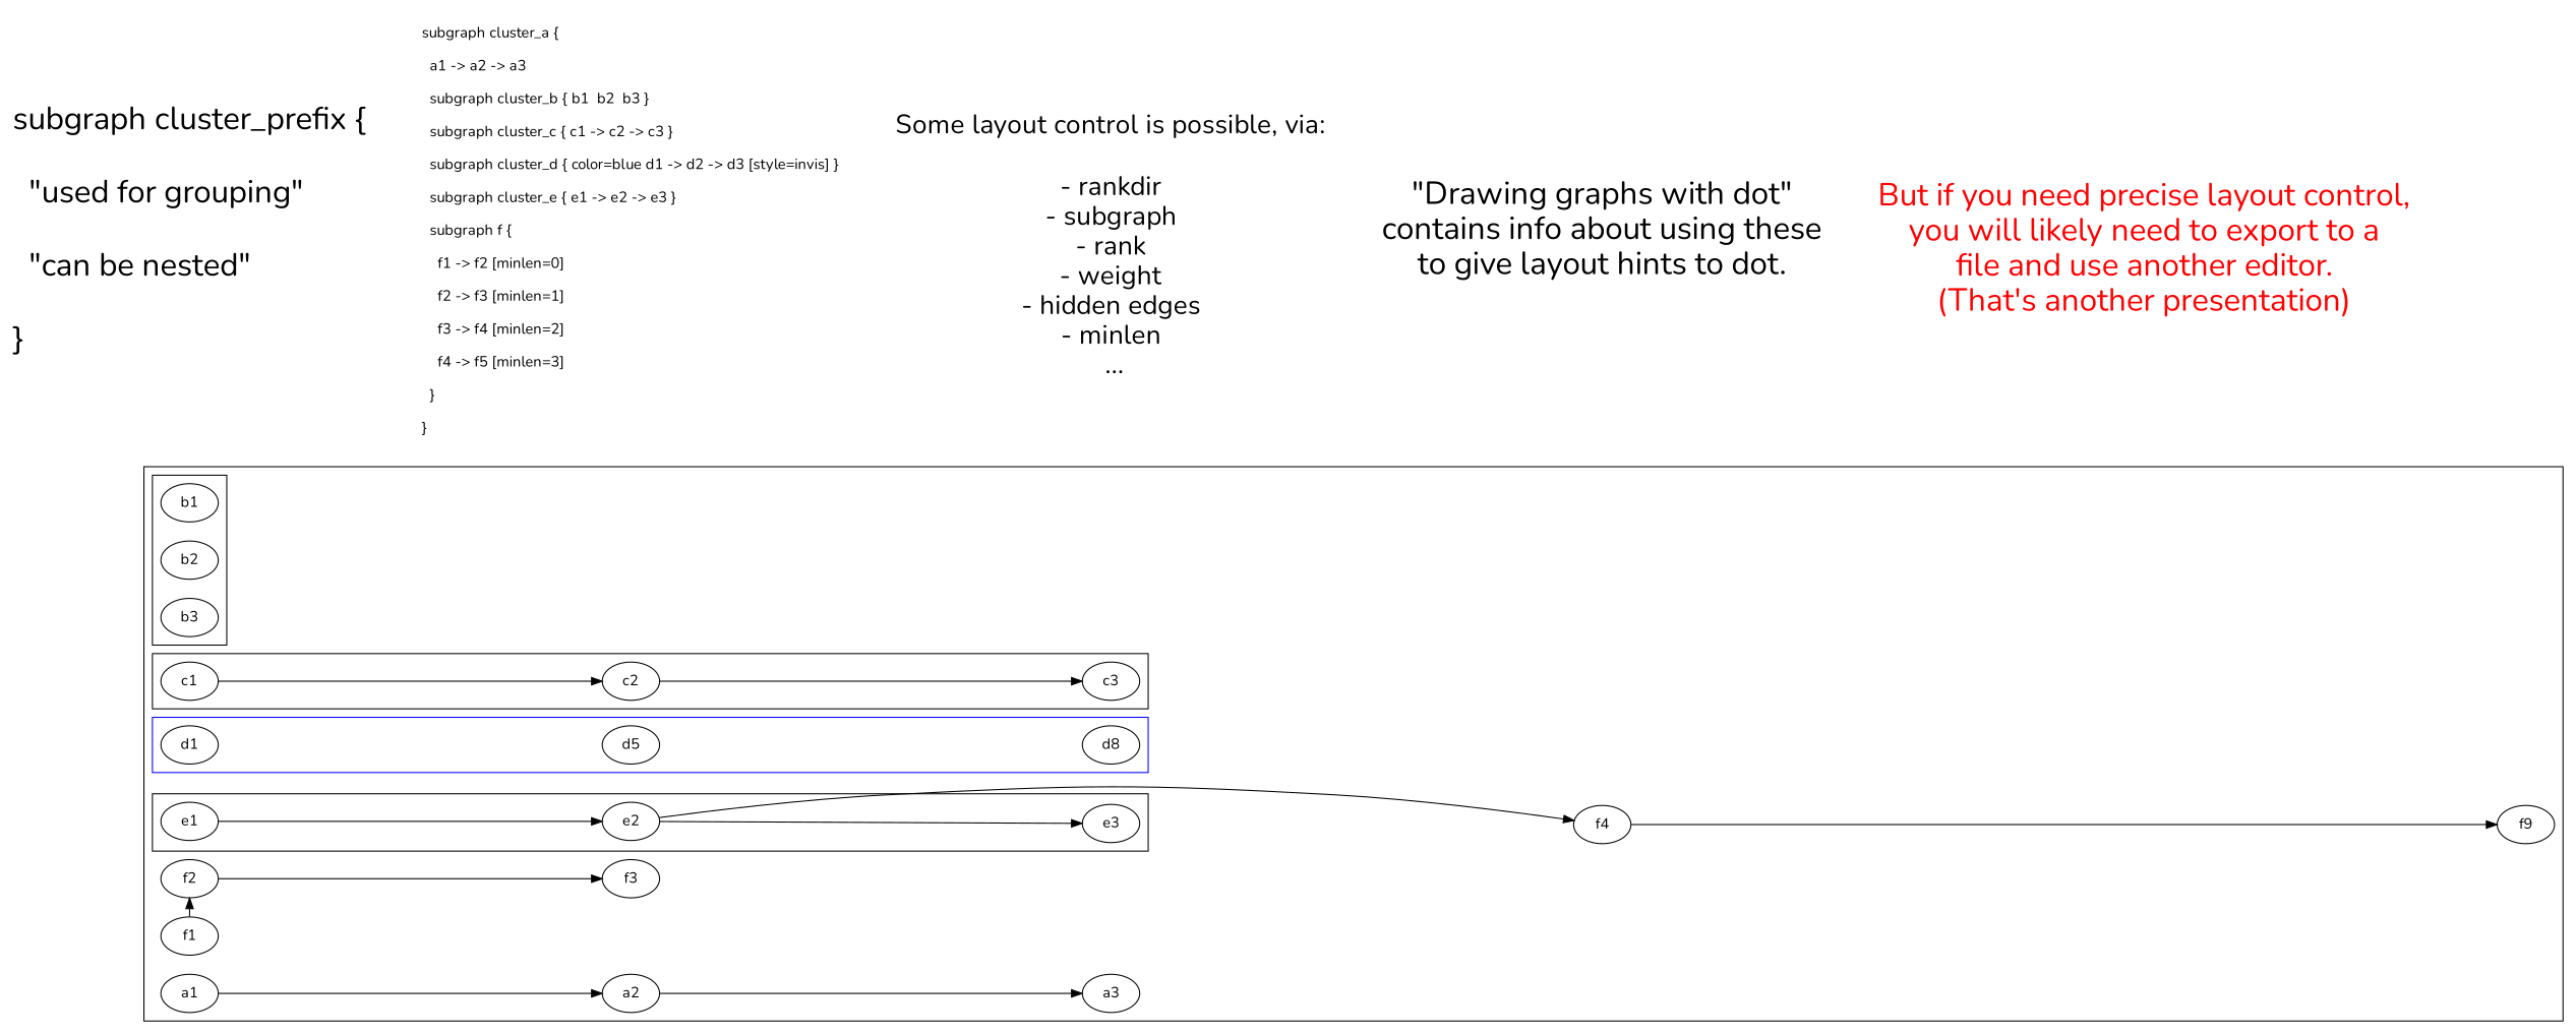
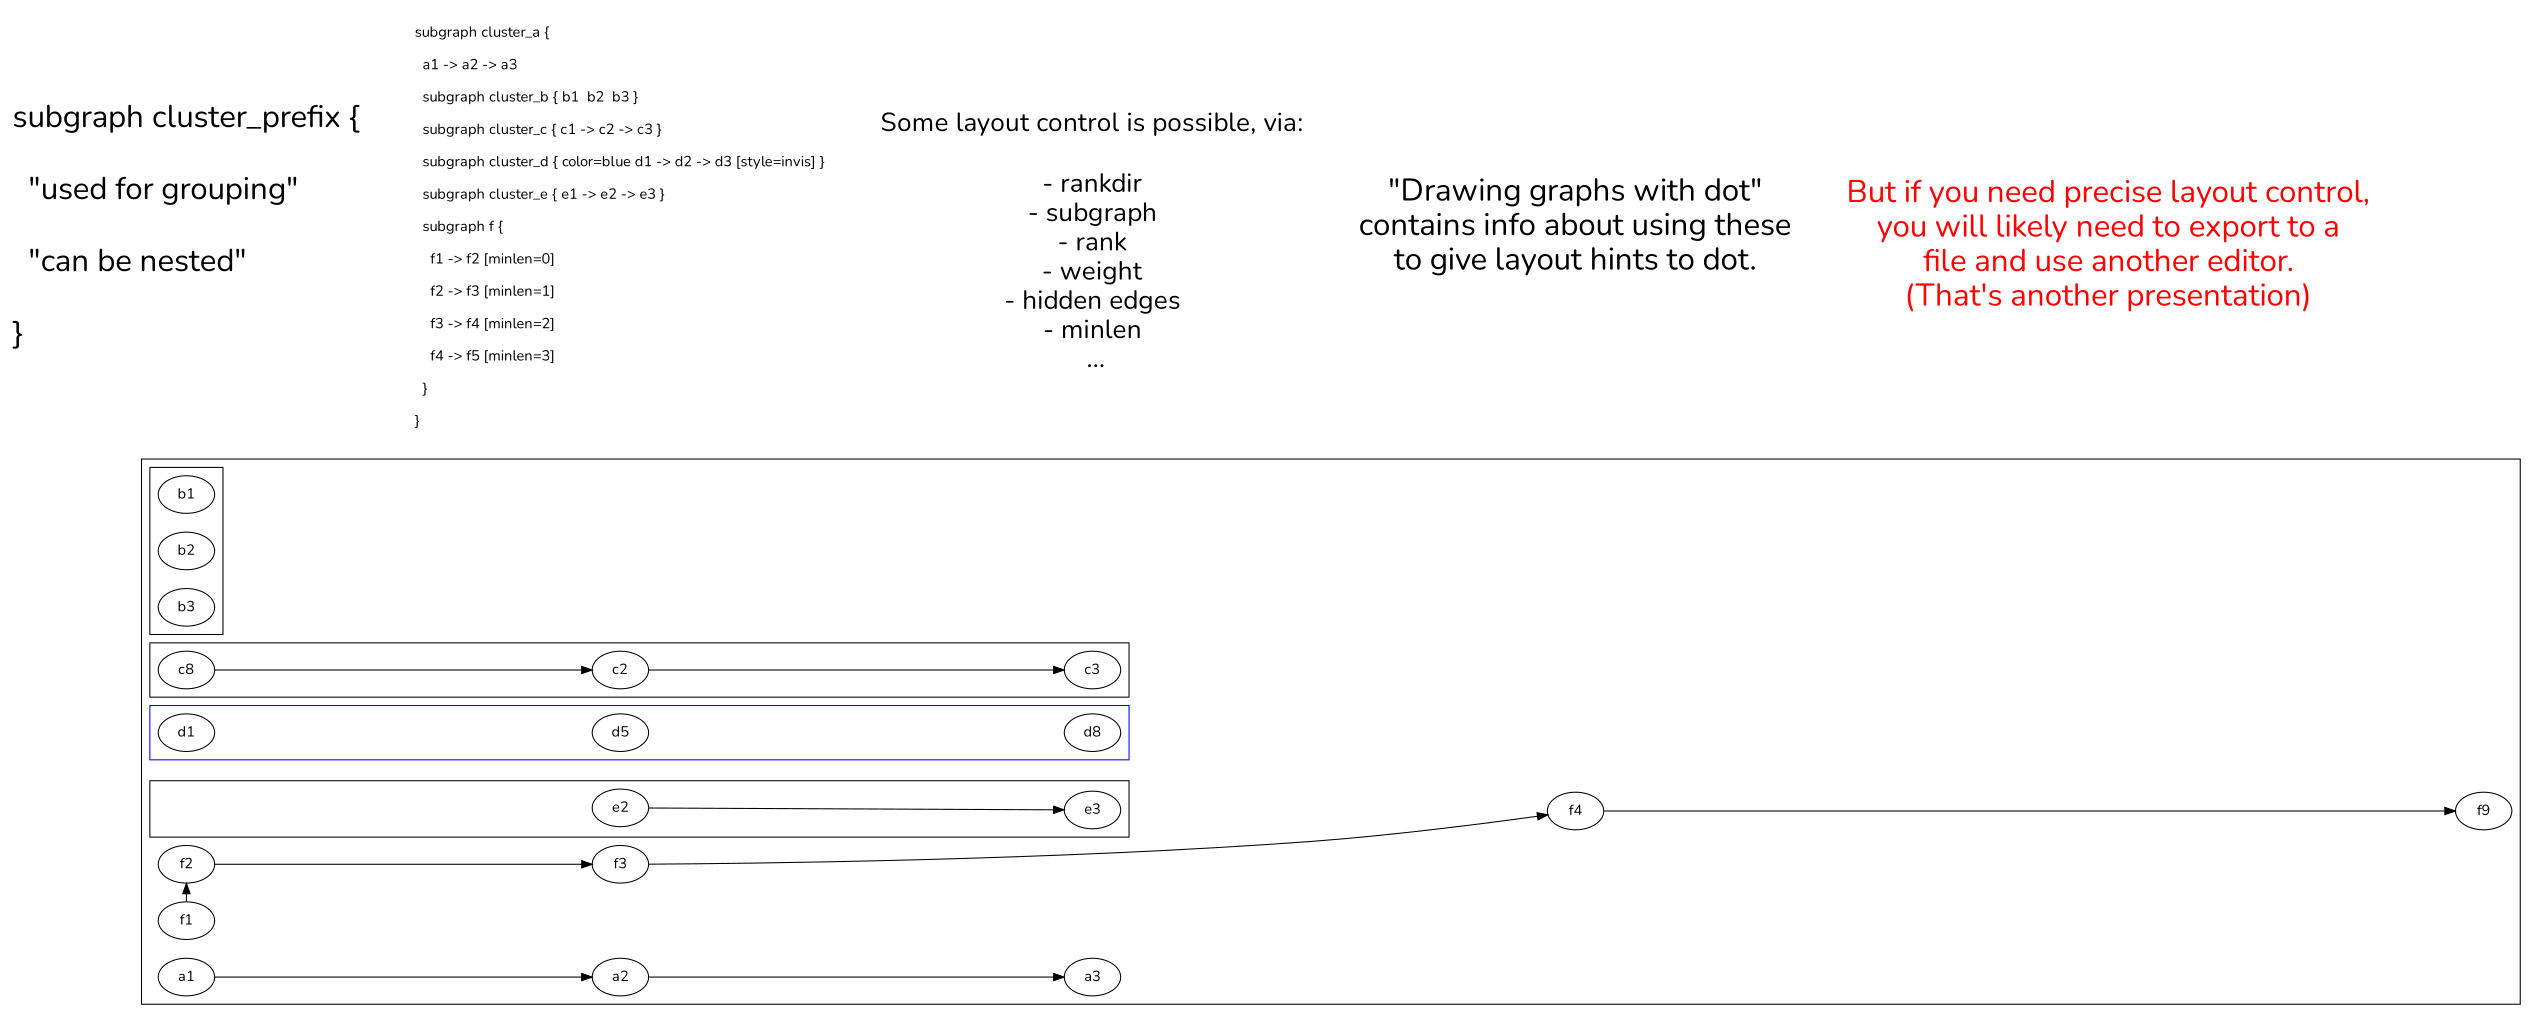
  digraph {
    fontname=Nunito
    rankdir=LR
    node [fontname=Nunito]
    edge [fontname=Nunito]
    b1
    b2
    b3
-   c1
+   c1 [label=c8]
    c2
    c3
    d1
    n8 [label=d5]
    n9 [label=d8]
-   e1
    e2
    e3
    f1
    f2
    f3
    f4
    n17 [label=f9]
    a1
    a2
    a3
    n21 [fontsize=30 label="\nsubgraph cluster_prefix {\l\n  \"used for grouping\"\l\n  \"can be nested\"\l\n}\l\n" shape=none]
    n22 [label="\nsubgraph cluster_a {\l\n  a1 -> a2 -> a3\l\n  subgraph cluster_b { b1  b2  b3 }\l\n  subgraph cluster_c { c1 -> c2 -> c3 }\l\n  subgraph cluster_d { color=blue d1 -> d2 -> d3 [style=invis] }\l\n  subgraph cluster_e { e1 -> e2 -> e3 }\l\n  subgraph f {\l\n    f1 -> f2 [minlen=0]\l\n    f2 -> f3 [minlen=1]\l\n    f3 -> f4 [minlen=2]\l\n    f4 -> f5 [minlen=3]\l\n  }\l\n}\l\n" shape=none]
    n23 [fontsize=25 label="\nSome layout control is possible, via:\n\n- rankdir\n- subgraph\n- rank\n- weight\n- hidden edges\n- minlen\n ...\n" shape=none]
    n24 [fontsize=30 label="\"Drawing graphs with dot\"\ncontains info about using these\nto give layout hints to dot.\n" shape=none]
    n25 [fontcolor=red fontsize=30 label="\nBut if you need precise layout control,\nyou will likely need to export to a\nfile and use another editor.\n(That's another presentation)\n" shape=none]
    subgraph cluster_1 {
      a1
      a2
      a3
      subgraph cluster_2 {
        b1
        b2
        b3
      }
      subgraph cluster_3 {
        c1
        c2
        c3
      }
      subgraph cluster_4 {
        color=blue
        d1
        n8
        n9
      }
      subgraph cluster_5 {
-       e1
        e2
        e3
      }
      subgraph sub_6 {
        f1
        f2
        f3
        f4
        n17
      }
    }
    c1 -> c2
    c2 -> c3
    d1 -> n8 [style=invis]
    n8 -> n9 [style=invis]
-   e1 -> e2
    e2 -> e3
    f1 -> f2 [minlen=0]
    f2 -> f3 [minlen=1]
-   e2 -> f4 [minlen=2]
+   f3 -> f4 [minlen=2]
    f4 -> n17 [minlen=3]
    a1 -> a2
    a2 -> a3
    n21 -> n22 [style=invis]
    n22 -> n23 [style=invis]
    n23 -> n24 [style=invis]
    n24 -> n25 [style=invis]
  }
